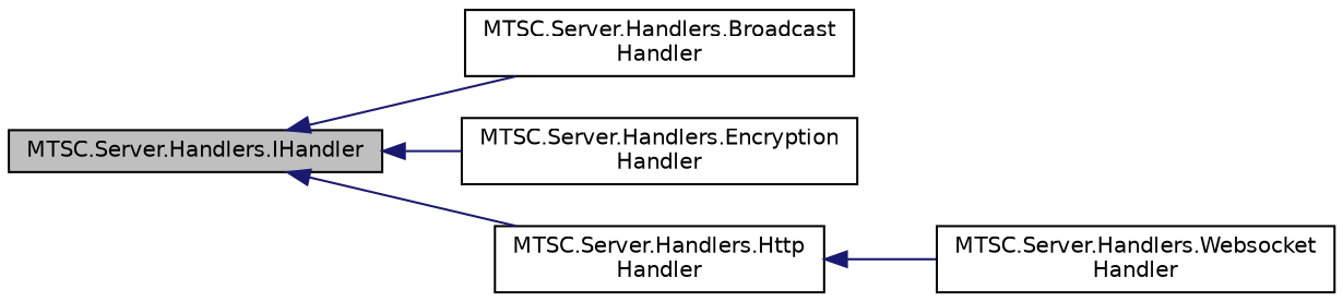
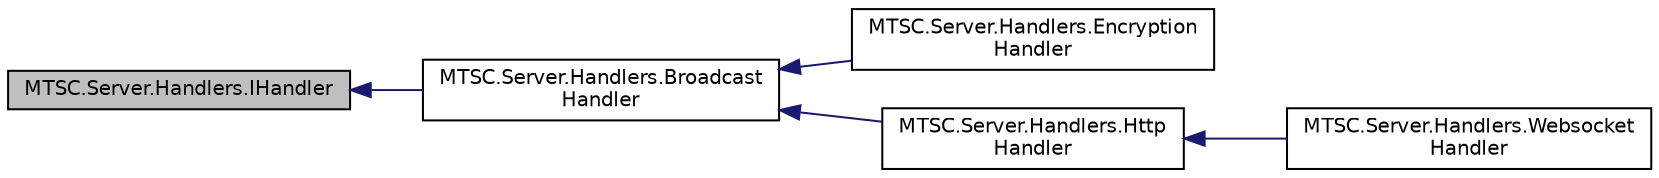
  digraph {
    rankdir=LR
    node [color=black fillcolor=white fontname=Helvetica fontsize=10 shape=record style=filled]
    edge [color=midnightblue dir=back fontname=Helvetica fontsize=10 labelfontname=Helvetica labelfontsize=10 style=solid]
    n1 [fillcolor=grey75 fontcolor=black height=0.2 label="MTSC.Server.Handlers.IHandler" width=0.4]
    n2 [height=0.2 label="MTSC.Server.Handlers.Broadcast\lHandler" width=0.4]
    n3 [height=0.2 label="MTSC.Server.Handlers.Encryption\lHandler" width=0.4]
    n4 [height=0.2 label="MTSC.Server.Handlers.Http\lHandler" width=0.4]
    n5 [height=0.2 label="MTSC.Server.Handlers.Websocket\lHandler" width=0.4]
    n1 -> n2
-   n1 -> n3
-   n1 -> n4
+   n2 -> n3
+   n2 -> n4
    n4 -> n5
  }
